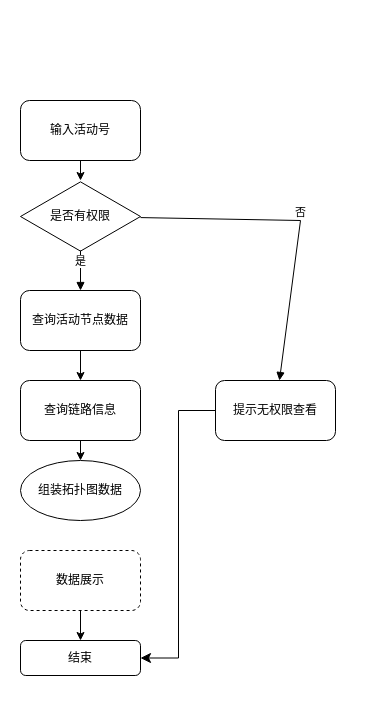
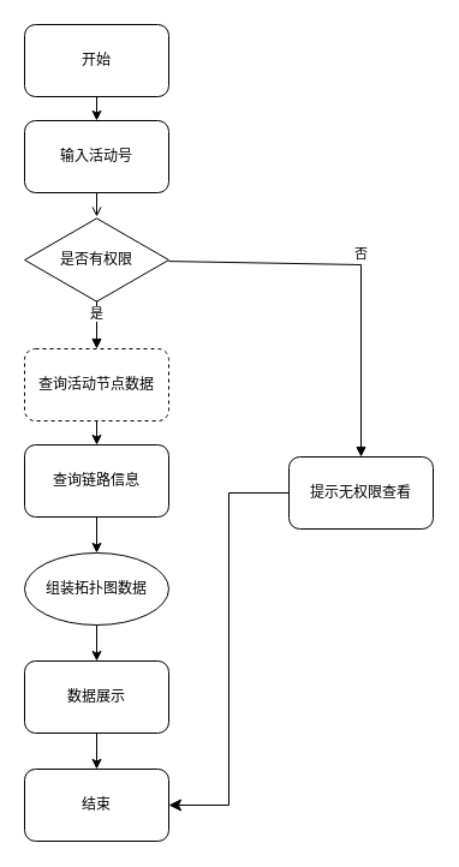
  <mxCell id="0" />
  <mxCell id="1" parent="0" />
+ <mxCell id="2" value="开始" style="rounded=1;whiteSpace=wrap;html=1;" vertex="1" parent="1"><mxGeometry x="20" y="20" width="120" height="60" as="geometry" /></mxCell>
  <mxCell id="3" value="输入活动号" style="rounded=1;whiteSpace=wrap;html=1;" vertex="1" parent="1"><mxGeometry x="20" y="100" width="120" height="60" as="geometry" /></mxCell>
  <mxCell id="4" value="是否有权限" style="html=1;whiteSpace=wrap;aspect=fixed;shape=isoRectangle;" vertex="1" parent="1"><mxGeometry x="20" y="180" width="120" height="72" as="geometry" /></mxCell>
- <mxCell id="5" value="查询活动节点数据" style="rounded=1;whiteSpace=wrap;html=1;" vertex="1" parent="1"><mxGeometry x="20" y="290" width="120" height="60" as="geometry" /></mxCell>
- <mxCell id="6" value="查询链路信息" style="rounded=1;whiteSpace=wrap;html=1;" vertex="1" parent="1"><mxGeometry x="20" y="380" width="120" height="60" as="geometry" /></mxCell>
+ <mxCell id="5" value="查询活动节点数据" style="rounded=1;whiteSpace=wrap;html=1;dashed=1;" vertex="1" parent="1"><mxGeometry x="20" y="290" width="120" height="60" as="geometry" /></mxCell>
+ <mxCell id="6" value="查询链路信息" style="rounded=1;whiteSpace=wrap;html=1;" vertex="1" parent="1"><mxGeometry x="20" y="370" width="120" height="60" as="geometry" /></mxCell>
  <mxCell id="7" value="组装拓扑图数据" style="ellipse;whiteSpace=wrap;html=1;" vertex="1" parent="1"><mxGeometry x="20" y="460" width="120" height="60" as="geometry" /></mxCell>
- <mxCell id="8" value="数据展示" style="rounded=1;whiteSpace=wrap;html=1;dashed=1;" vertex="1" parent="1"><mxGeometry x="20" y="550" width="120" height="60" as="geometry" /></mxCell>
- <mxCell id="9" value="结束" style="rounded=1;whiteSpace=wrap;html=1;" vertex="1" parent="1"><mxGeometry x="20" y="640" width="120" height="35" as="geometry" /></mxCell>
- <mxCell id="10" value="提示无权限查看" style="rounded=1;whiteSpace=wrap;html=1;" vertex="1" parent="1"><mxGeometry x="215" y="380" width="120" height="60" as="geometry" /></mxCell>
+ <mxCell id="8" value="数据展示" style="rounded=1;whiteSpace=wrap;html=1;" vertex="1" parent="1"><mxGeometry x="20" y="550" width="120" height="60" as="geometry" /></mxCell>
+ <mxCell id="9" value="结束" style="rounded=1;whiteSpace=wrap;html=1;" vertex="1" parent="1"><mxGeometry x="20" y="640" width="120" height="60" as="geometry" /></mxCell>
+ <mxCell id="10" value="提示无权限查看" style="rounded=1;whiteSpace=wrap;html=1;" vertex="1" parent="1"><mxGeometry x="240" y="380" width="120" height="60" as="geometry" /></mxCell>
+ <mxCell id="11" value="" style="endArrow=classic;html=1;rounded=0;" edge="1" parent="1" source="2" target="3"><mxGeometry width="50" height="50" relative="1" as="geometry"><mxPoint x="-70" y="270" as="sourcePoint" /><mxPoint x="90" y="400" as="targetPoint" /></mxGeometry></mxCell>
+ <mxCell id="12" value="" style="endArrow=classic;html=1;rounded=0;" edge="1" parent="1" source="7" target="8"><mxGeometry width="50" height="50" relative="1" as="geometry"><mxPoint x="210" y="520" as="sourcePoint" /><mxPoint x="90" y="200" as="targetPoint" /></mxGeometry></mxCell>
  <mxCell id="13" value="" style="endArrow=classic;html=1;rounded=0;" edge="1" parent="1" source="5" target="6"><mxGeometry width="50" height="50" relative="1" as="geometry"><mxPoint x="40" y="350" as="sourcePoint" /><mxPoint x="90" y="300" as="targetPoint" /></mxGeometry></mxCell>
  <mxCell id="14" value="" style="endArrow=classic;html=1;rounded=0;" edge="1" parent="1" source="6" target="7"><mxGeometry width="50" height="50" relative="1" as="geometry"><mxPoint x="40" y="350" as="sourcePoint" /><mxPoint x="90" y="300" as="targetPoint" /></mxGeometry></mxCell>
  <mxCell id="15" value="是" style="html=1;verticalAlign=bottom;endArrow=block;rounded=0;" edge="1" parent="1" target="5"><mxGeometry width="80" relative="1" as="geometry"><mxPoint x="80" y="250" as="sourcePoint" /><mxPoint x="80" y="240" as="targetPoint" /></mxGeometry></mxCell>
  <mxCell id="16" value="否" style="html=1;verticalAlign=bottom;endArrow=block;rounded=0;" edge="1" parent="1" source="4" target="10"><mxGeometry width="80" relative="1" as="geometry"><mxPoint x="350" y="210" as="sourcePoint" /><mxPoint x="100" y="220" as="targetPoint" /><Array as="points"><mxPoint x="300" y="220" /></Array></mxGeometry></mxCell>
  <mxCell id="17" value="" style="edgeStyle=elbowEdgeStyle;elbow=horizontal;endArrow=classic;html=1;curved=0;rounded=0;endSize=8;startSize=8;" edge="1" parent="1" source="10" target="9"><mxGeometry width="50" height="50" relative="1" as="geometry"><mxPoint x="40" y="510" as="sourcePoint" /><mxPoint x="90" y="460" as="targetPoint" /></mxGeometry></mxCell>
  <mxCell id="18" value="" style="endArrow=classic;html=1;rounded=0;" edge="1" parent="1" source="8" target="9"><mxGeometry width="50" height="50" relative="1" as="geometry"><mxPoint x="40" y="510" as="sourcePoint" /><mxPoint x="90" y="460" as="targetPoint" /></mxGeometry></mxCell>
- <mxCell id="19" value="" style="endArrow=classic;html=1;rounded=0;" edge="1" parent="1" source="3" target="4"><mxGeometry width="50" height="50" relative="1" as="geometry"><mxPoint x="40" y="210" as="sourcePoint" /><mxPoint x="90" y="160" as="targetPoint" /></mxGeometry></mxCell>
+ <mxCell id="19" value="" style="endArrow=open;html=1;rounded=0;" edge="1" parent="1" source="3" target="4"><mxGeometry width="50" height="50" relative="1" as="geometry"><mxPoint x="40" y="210" as="sourcePoint" /><mxPoint x="90" y="160" as="targetPoint" /></mxGeometry></mxCell>
